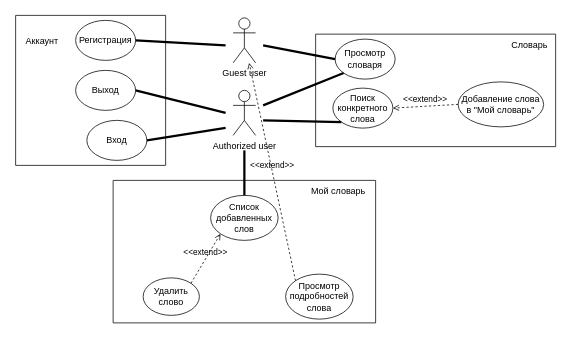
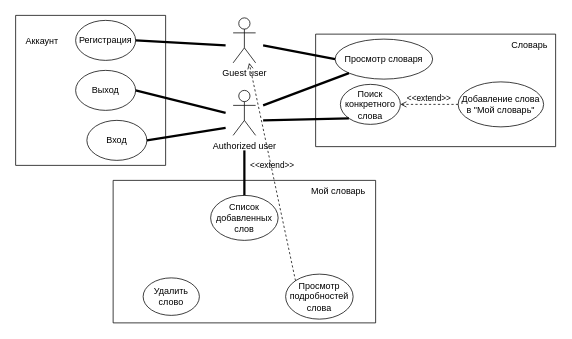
  <mxCell id="0" />
  <mxCell id="1" parent="0" />
  <mxCell id="2" value="Authorized user" style="shape=umlActor;verticalLabelPosition=bottom;verticalAlign=top;html=1;outlineConnect=0;" vertex="1" parent="1"><mxGeometry x="310" y="120" width="30" height="60" as="geometry" /></mxCell>
  <mxCell id="3" value="Guest user" style="shape=umlActor;verticalLabelPosition=bottom;verticalAlign=top;html=1;outlineConnect=0;" vertex="1" parent="1"><mxGeometry x="310" y="23.33" width="30" height="60" as="geometry" /></mxCell>
  <mxCell id="4" value="" style="swimlane;startSize=0;" vertex="1" parent="1"><mxGeometry x="20" y="20" width="200" height="200" as="geometry"><mxRectangle x="120" y="430" width="50" height="40" as="alternateBounds" /></mxGeometry></mxCell>
  <mxCell id="5" value="Аккаунт" style="text;html=1;align=center;verticalAlign=middle;resizable=0;points=[];autosize=1;strokeColor=none;fillColor=none;" vertex="1" parent="4"><mxGeometry y="20" width="70" height="30" as="geometry" /></mxCell>
  <mxCell id="6" value="Вход" style="ellipse;whiteSpace=wrap;html=1;" vertex="1" parent="4"><mxGeometry x="95" y="140" width="80" height="53.33" as="geometry" /></mxCell>
  <mxCell id="7" value="Выход" style="ellipse;whiteSpace=wrap;html=1;" vertex="1" parent="4"><mxGeometry x="80" y="73.34" width="80" height="53.33" as="geometry" /></mxCell>
  <mxCell id="8" value="Регистрация" style="ellipse;whiteSpace=wrap;html=1;" vertex="1" parent="4"><mxGeometry x="80" y="6.67" width="80" height="53.33" as="geometry" /></mxCell>
  <mxCell id="9" value="" style="swimlane;startSize=0;" vertex="1" parent="1"><mxGeometry x="420" y="45" width="320" height="150" as="geometry"><mxRectangle x="120" y="430" width="50" height="40" as="alternateBounds" /></mxGeometry></mxCell>
  <mxCell id="10" value="Словарь" style="text;html=1;align=center;verticalAlign=middle;resizable=0;points=[];autosize=1;strokeColor=none;fillColor=none;" vertex="1" parent="9"><mxGeometry x="250" width="70" height="30" as="geometry" /></mxCell>
- <mxCell id="11" value="Просмотр словаря" style="ellipse;whiteSpace=wrap;html=1;" vertex="1" parent="9"><mxGeometry x="26" y="6.66" width="80" height="53.33" as="geometry" /></mxCell>
- <mxCell id="12" value="Поиск конкретного слова" style="ellipse;whiteSpace=wrap;html=1;" vertex="1" parent="9"><mxGeometry x="23" y="72" width="80" height="53.33" as="geometry" /></mxCell>
+ <mxCell id="11" value="Просмотр словаря" style="ellipse;whiteSpace=wrap;html=1;" vertex="1" parent="9"><mxGeometry x="26" y="6.66" width="130" height="53.33" as="geometry" /></mxCell>
+ <mxCell id="12" value="Поиск конкретного слова" style="ellipse;whiteSpace=wrap;html=1;" vertex="1" parent="9"><mxGeometry x="33" y="67" width="80" height="53.33" as="geometry" /></mxCell>
  <mxCell id="13" value="Добавление слова в &quot;Мой словарь&quot;" style="ellipse;whiteSpace=wrap;html=1;" vertex="1" parent="9"><mxGeometry x="190" y="63.67" width="114" height="60" as="geometry" /></mxCell>
  <mxCell id="14" value="&amp;lt;&amp;lt;extend&amp;gt;&amp;gt;" style="html=1;verticalAlign=bottom;labelBackgroundColor=none;endArrow=open;endFill=0;dashed=1;rounded=0;exitX=0;exitY=0.5;exitDx=0;exitDy=0;entryX=1;entryY=0.5;entryDx=0;entryDy=0;" edge="1" parent="9" source="13" target="12"><mxGeometry width="160" relative="1" as="geometry"><mxPoint x="60" y="-140" as="sourcePoint" /><mxPoint x="200" y="-170" as="targetPoint" /></mxGeometry></mxCell>
  <mxCell id="15" value="" style="swimlane;startSize=0;" vertex="1" parent="1"><mxGeometry x="150" y="240" width="350" height="190" as="geometry" /></mxCell>
  <mxCell id="16" value="Мой словарь" style="text;html=1;align=center;verticalAlign=middle;resizable=0;points=[];autosize=1;strokeColor=none;fillColor=none;" vertex="1" parent="15"><mxGeometry x="250" width="100" height="30" as="geometry" /></mxCell>
  <mxCell id="17" value="Список добавленных слов" style="ellipse;whiteSpace=wrap;html=1;" vertex="1" parent="15"><mxGeometry x="130" y="20" width="90" height="60" as="geometry" /></mxCell>
  <mxCell id="18" value="Удалить слово" style="ellipse;whiteSpace=wrap;html=1;" vertex="1" parent="15"><mxGeometry x="40" y="130" width="75" height="50" as="geometry" /></mxCell>
  <mxCell id="19" value="Просмотр подробностей слова" style="ellipse;whiteSpace=wrap;html=1;" vertex="1" parent="15"><mxGeometry x="230" y="125" width="90.01" height="60" as="geometry" /></mxCell>
- <mxCell id="20" value="&amp;lt;&amp;lt;extend&amp;gt;&amp;gt;" style="html=1;verticalAlign=bottom;labelBackgroundColor=none;endArrow=open;endFill=0;dashed=1;rounded=0;exitX=1;exitY=0;exitDx=0;exitDy=0;entryX=0;entryY=1;entryDx=0;entryDy=0;" edge="1" parent="15" source="18" target="17"><mxGeometry width="160" relative="1" as="geometry"><mxPoint x="100" y="-50" as="sourcePoint" /><mxPoint x="260" y="-50" as="targetPoint" /></mxGeometry></mxCell>
  <mxCell id="21" value="&amp;lt;&amp;lt;extend&amp;gt;&amp;gt;" style="html=1;verticalAlign=bottom;labelBackgroundColor=none;endArrow=open;endFill=0;dashed=1;rounded=0;exitX=0;exitY=0;exitDx=0;exitDy=0;" edge="1" parent="15" source="19" target="3"><mxGeometry width="160" relative="1" as="geometry"><mxPoint x="100" y="-50" as="sourcePoint" /><mxPoint x="260" y="-50" as="targetPoint" /></mxGeometry></mxCell>
  <mxCell id="22" value="" style="endArrow=none;startArrow=none;endFill=0;startFill=0;endSize=8;html=1;verticalAlign=bottom;labelBackgroundColor=none;strokeWidth=3;rounded=0;entryX=0;entryY=1;entryDx=0;entryDy=0;" edge="1" parent="1" target="12"><mxGeometry width="160" relative="1" as="geometry"><mxPoint x="350" y="160" as="sourcePoint" /><mxPoint x="600" y="160" as="targetPoint" /></mxGeometry></mxCell>
  <mxCell id="23" value="" style="endArrow=none;startArrow=none;endFill=0;startFill=0;endSize=8;html=1;verticalAlign=bottom;labelBackgroundColor=none;strokeWidth=3;rounded=0;entryX=0;entryY=1;entryDx=0;entryDy=0;" edge="1" parent="1" target="11"><mxGeometry width="160" relative="1" as="geometry"><mxPoint x="350" y="140" as="sourcePoint" /><mxPoint x="490" y="160" as="targetPoint" /></mxGeometry></mxCell>
  <mxCell id="24" value="" style="endArrow=none;startArrow=none;endFill=0;startFill=0;endSize=8;html=1;verticalAlign=bottom;labelBackgroundColor=none;strokeWidth=3;rounded=0;entryX=0;entryY=0.5;entryDx=0;entryDy=0;" edge="1" parent="1" target="11"><mxGeometry width="160" relative="1" as="geometry"><mxPoint x="350" y="60" as="sourcePoint" /><mxPoint x="490" y="160" as="targetPoint" /></mxGeometry></mxCell>
  <mxCell id="25" value="" style="endArrow=none;startArrow=none;endFill=0;startFill=0;endSize=8;html=1;verticalAlign=bottom;labelBackgroundColor=none;strokeWidth=3;rounded=0;exitX=1;exitY=0.5;exitDx=0;exitDy=0;" edge="1" parent="1" source="8"><mxGeometry width="160" relative="1" as="geometry"><mxPoint x="330" y="160" as="sourcePoint" /><mxPoint x="300" y="60" as="targetPoint" /></mxGeometry></mxCell>
  <mxCell id="26" value="" style="endArrow=none;startArrow=none;endFill=0;startFill=0;endSize=8;html=1;verticalAlign=bottom;labelBackgroundColor=none;strokeWidth=3;rounded=0;exitX=1;exitY=0.5;exitDx=0;exitDy=0;" edge="1" parent="1" source="7"><mxGeometry width="160" relative="1" as="geometry"><mxPoint x="330" y="160" as="sourcePoint" /><mxPoint x="300" y="150" as="targetPoint" /></mxGeometry></mxCell>
  <mxCell id="27" value="" style="endArrow=none;startArrow=none;endFill=0;startFill=0;endSize=8;html=1;verticalAlign=bottom;labelBackgroundColor=none;strokeWidth=3;rounded=0;exitX=1;exitY=0.5;exitDx=0;exitDy=0;" edge="1" parent="1" source="6"><mxGeometry width="160" relative="1" as="geometry"><mxPoint x="330" y="160" as="sourcePoint" /><mxPoint x="300" y="170" as="targetPoint" /></mxGeometry></mxCell>
  <mxCell id="28" value="" style="endArrow=none;startArrow=none;endFill=0;startFill=0;endSize=8;html=1;verticalAlign=bottom;labelBackgroundColor=none;strokeWidth=3;rounded=0;exitX=0.5;exitY=0;exitDx=0;exitDy=0;" edge="1" parent="1" source="17"><mxGeometry width="160" relative="1" as="geometry"><mxPoint x="270" y="150" as="sourcePoint" /><mxPoint x="325" y="200" as="targetPoint" /></mxGeometry></mxCell>
